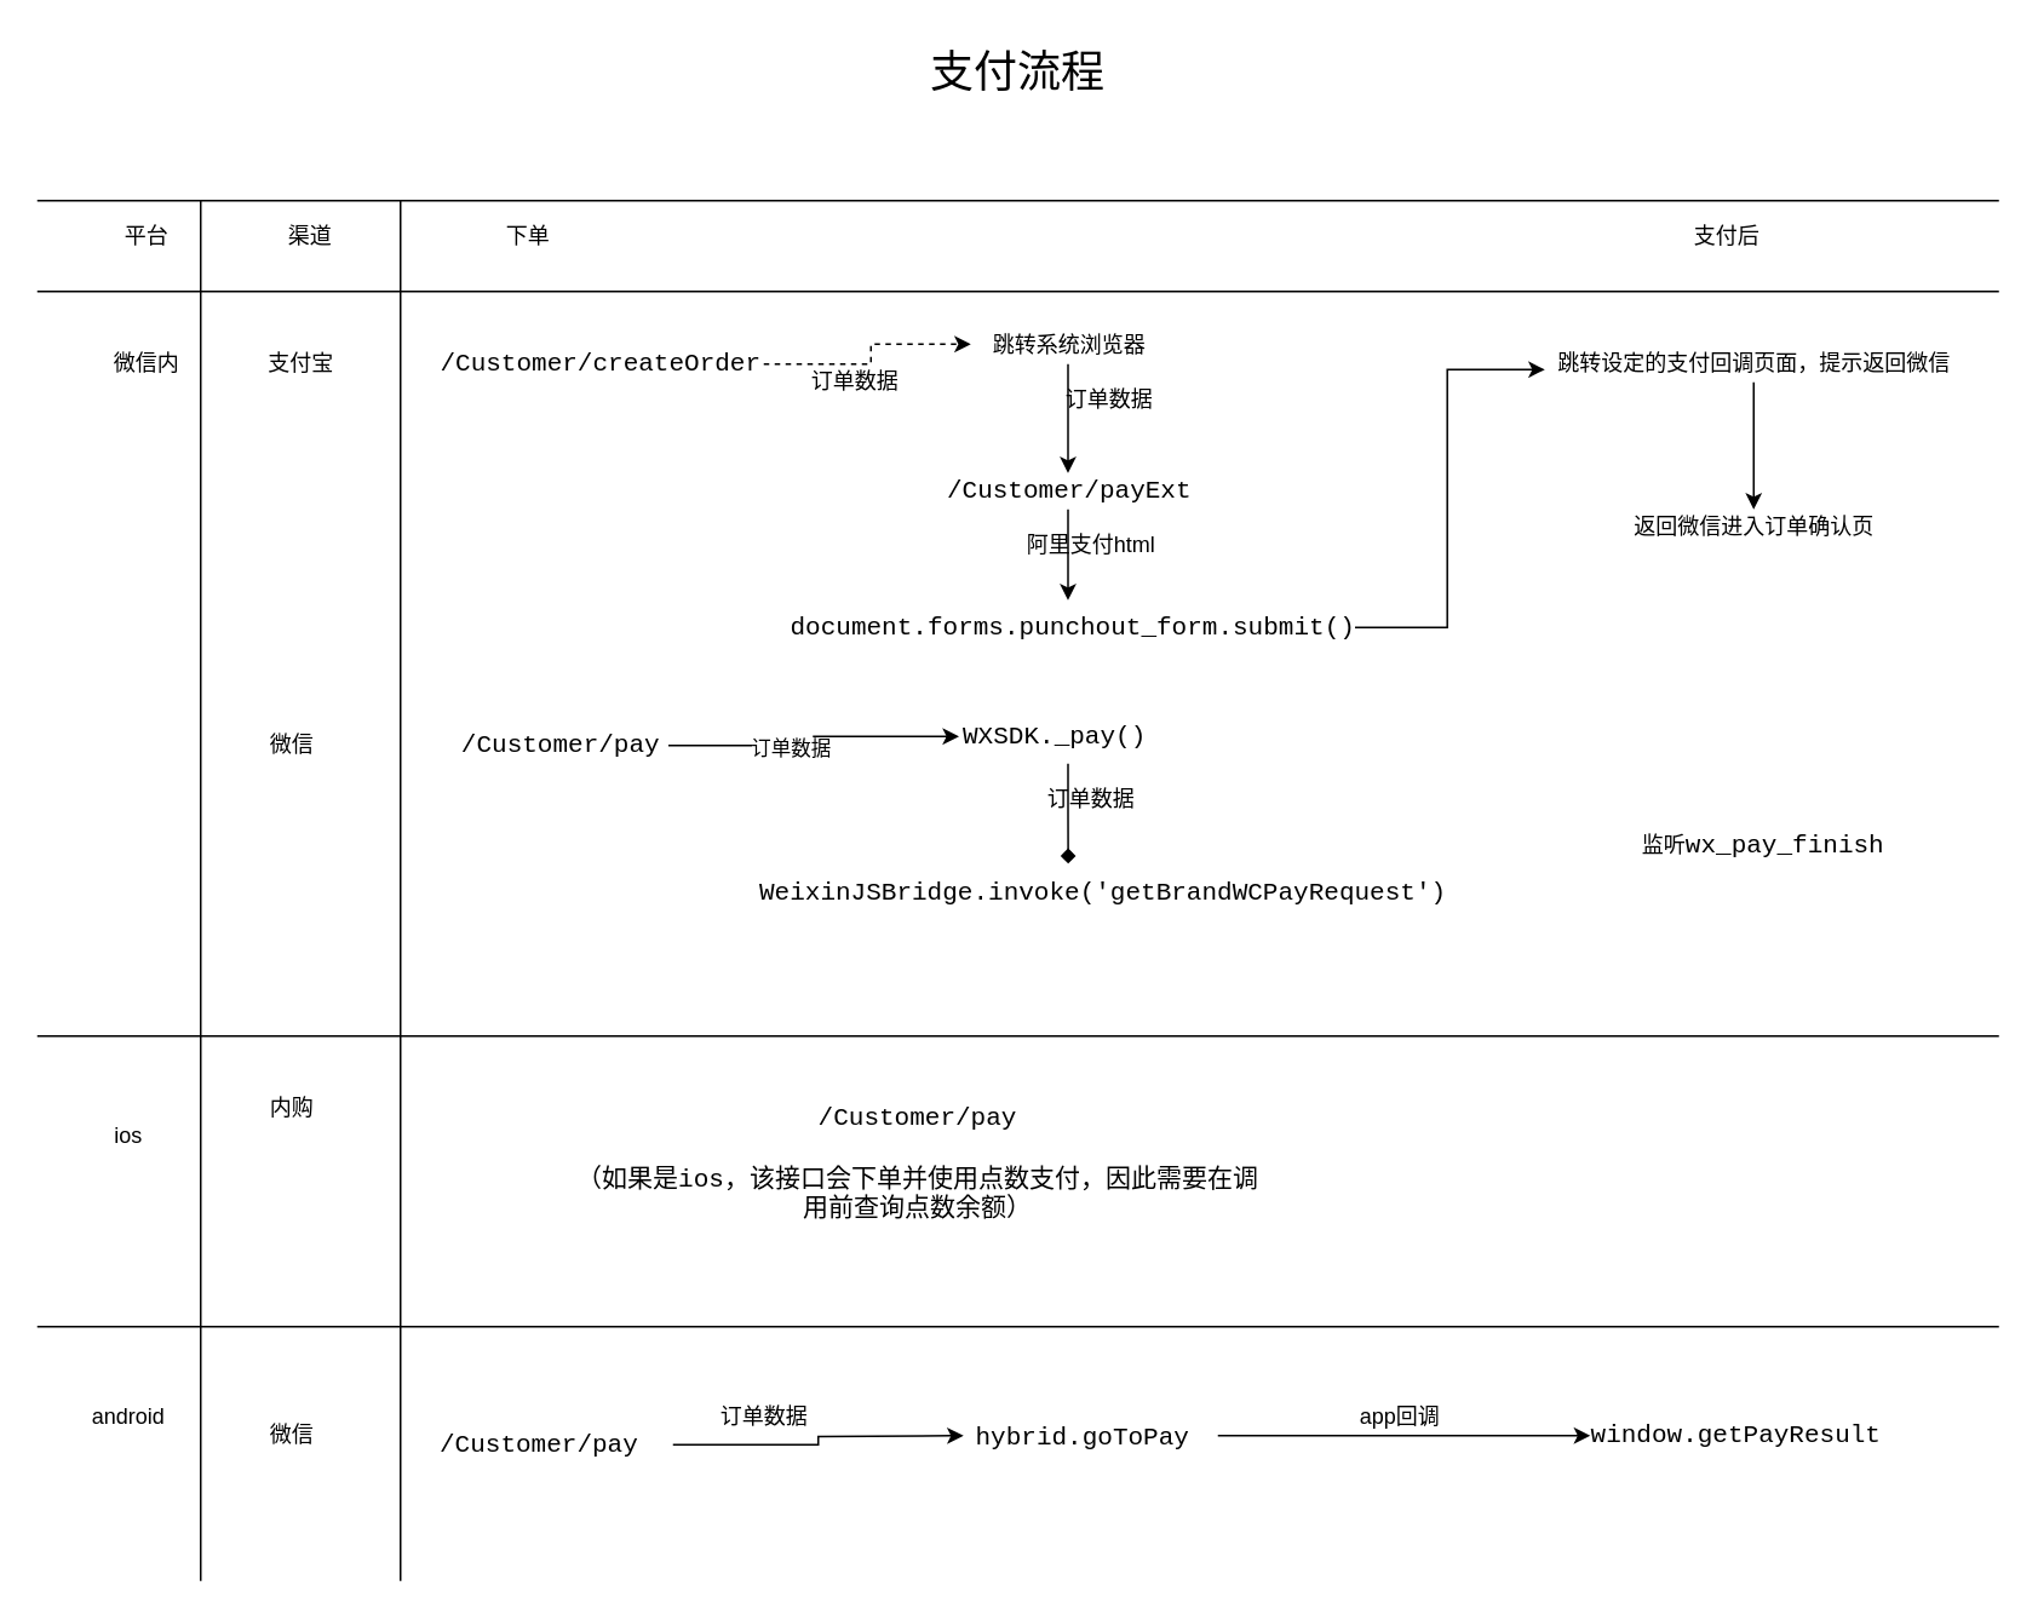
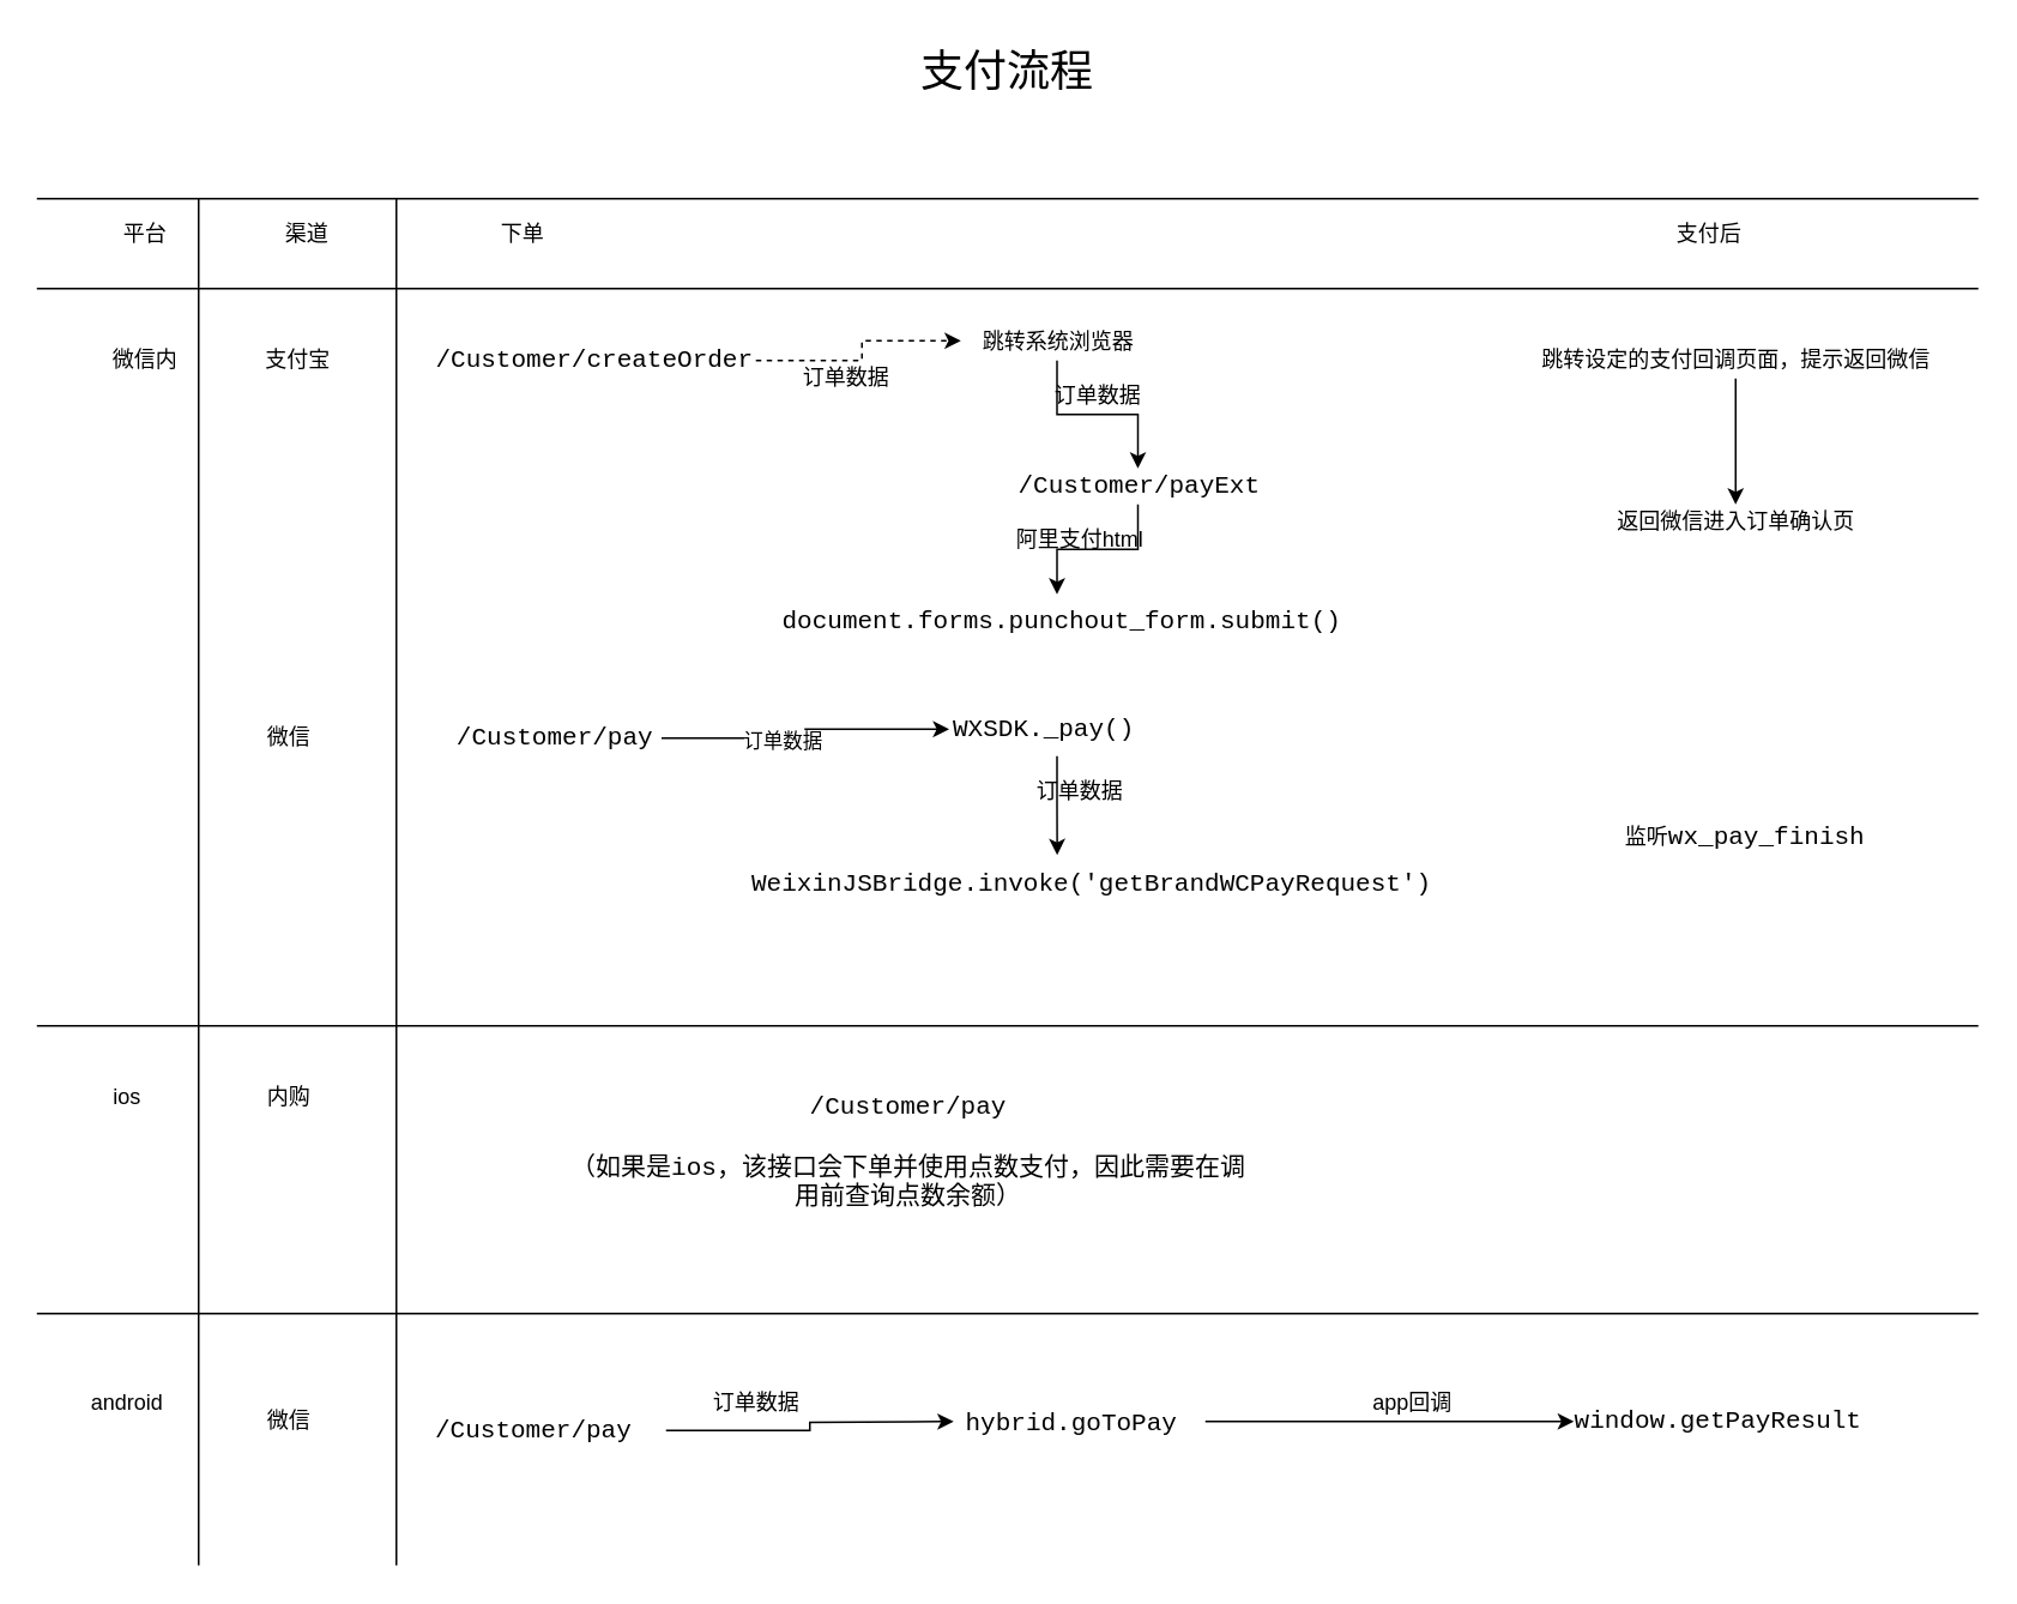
  <mxCell id="0" />
  <mxCell id="1" parent="0" />
  <mxCell id="2" value="&lt;font style=&quot;font-size: 24px&quot;&gt;&lt;font style=&quot;font-size: 24px&quot;&gt;支付&lt;/font&gt;流程&lt;/font&gt;" style="text;html=1;strokeColor=none;fillColor=none;align=center;verticalAlign=middle;whiteSpace=wrap;rounded=0;" vertex="1" parent="1"><mxGeometry x="230" y="20" width="660" height="40" as="geometry" /></mxCell>
  <mxCell id="3" value="微信内" style="text;html=1;align=center;verticalAlign=middle;resizable=0;points=[];autosize=1;" vertex="1" parent="1"><mxGeometry x="55" y="190" width="50" height="20" as="geometry" /></mxCell>
- <mxCell id="4" value="ios" style="text;html=1;align=center;verticalAlign=middle;resizable=0;points=[];autosize=1;" vertex="1" parent="1"><mxGeometry x="55" y="615" width="30" height="20" as="geometry" /></mxCell>
+ <mxCell id="4" value="ios" style="text;html=1;align=center;verticalAlign=middle;resizable=0;points=[];autosize=1;" vertex="1" parent="1"><mxGeometry x="55" y="600" width="30" height="20" as="geometry" /></mxCell>
  <mxCell id="5" value="支付宝" style="text;html=1;align=center;verticalAlign=middle;resizable=0;points=[];autosize=1;" vertex="1" parent="1"><mxGeometry x="140" y="190" width="50" height="20" as="geometry" /></mxCell>
  <mxCell id="6" value="微信" style="text;html=1;align=center;verticalAlign=middle;resizable=0;points=[];autosize=1;" vertex="1" parent="1"><mxGeometry x="140" y="400" width="40" height="20" as="geometry" /></mxCell>
  <mxCell id="7" value="下单" style="text;html=1;align=center;verticalAlign=middle;resizable=0;points=[];autosize=1;" vertex="1" parent="1"><mxGeometry x="270" y="120" width="40" height="20" as="geometry" /></mxCell>
  <mxCell id="8" style="edgeStyle=orthogonalEdgeStyle;rounded=0;orthogonalLoop=1;jettySize=auto;html=1;" edge="1" parent="1" source="10" target="17"><mxGeometry relative="1" as="geometry" /></mxCell>
  <mxCell id="9" value="订单数据" style="edgeLabel;html=1;align=center;verticalAlign=middle;resizable=0;points=[];" vertex="1" connectable="0" parent="8"><mxGeometry x="-0.206" y="-1" relative="1" as="geometry"><mxPoint x="1" as="offset" /></mxGeometry></mxCell>
  <mxCell id="10" value="&lt;div style=&quot;font-family: &amp;#34;consolas&amp;#34; , &amp;#34;courier new&amp;#34; , monospace ; font-size: 14px ; line-height: 19px&quot;&gt;&lt;span style=&quot;background-color: rgb(255 , 255 , 255)&quot;&gt;/Customer/pay&lt;/span&gt;&lt;/div&gt;" style="text;html=1;align=center;verticalAlign=middle;resizable=0;points=[];autosize=1;" vertex="1" parent="1"><mxGeometry x="247.5" y="400" width="120" height="20" as="geometry" /></mxCell>
  <mxCell id="11" value="&lt;div style=&quot;font-family: &amp;#34;consolas&amp;#34; , &amp;#34;courier new&amp;#34; , monospace ; font-weight: normal ; font-size: 14px ; line-height: 19px&quot;&gt;&lt;div style=&quot;font-family: &amp;#34;consolas&amp;#34; , &amp;#34;courier new&amp;#34; , monospace ; line-height: 19px&quot;&gt;WeixinJSBridge.invoke('getBrandWCPayRequest')&lt;br&gt;&lt;/div&gt;&lt;/div&gt;" style="text;whiteSpace=wrap;html=1;labelBackgroundColor=#ffffff;" vertex="1" parent="1"><mxGeometry x="416.25" y="475" width="342.5" height="20" as="geometry" /></mxCell>
  <mxCell id="12" style="edgeStyle=orthogonalEdgeStyle;rounded=0;orthogonalLoop=1;jettySize=auto;html=1;entryX=-0.035;entryY=0.45;entryDx=0;entryDy=0;entryPerimeter=0;dashed=1;" edge="1" parent="1" source="13" target="15"><mxGeometry relative="1" as="geometry"><Array as="points"><mxPoint x="479" y="200" /><mxPoint x="479" y="189" /></Array></mxGeometry></mxCell>
  <mxCell id="13" value="&lt;div style=&quot;font-family: &amp;#34;consolas&amp;#34; , &amp;#34;courier new&amp;#34; , monospace ; font-size: 14px ; line-height: 19px&quot;&gt;/Customer/createOrder&lt;/div&gt;" style="text;html=1;align=center;verticalAlign=middle;resizable=0;points=[];autosize=1;labelBackgroundColor=#ffffff;" vertex="1" parent="1"><mxGeometry x="240" y="190" width="180" height="20" as="geometry" /></mxCell>
  <mxCell id="14" value="" style="edgeStyle=orthogonalEdgeStyle;rounded=0;orthogonalLoop=1;jettySize=auto;html=1;" edge="1" parent="1" source="15" target="21"><mxGeometry relative="1" as="geometry" /></mxCell>
  <mxCell id="15" value="跳转系统浏览器" style="text;html=1;align=center;verticalAlign=middle;resizable=0;points=[];autosize=1;labelBackgroundColor=#FFFFFF;" vertex="1" parent="1"><mxGeometry x="537.5" y="180" width="100" height="20" as="geometry" /></mxCell>
- <mxCell id="16" value="" style="edgeStyle=orthogonalEdgeStyle;rounded=0;orthogonalLoop=1;jettySize=auto;html=1;endArrow=diamond;" edge="1" parent="1" source="17" target="11"><mxGeometry relative="1" as="geometry" /></mxCell>
+ <mxCell id="16" value="" style="edgeStyle=orthogonalEdgeStyle;rounded=0;orthogonalLoop=1;jettySize=auto;html=1;" edge="1" parent="1" source="17" target="11"><mxGeometry relative="1" as="geometry" /></mxCell>
  <mxCell id="17" value="&lt;span style=&quot;font-family: &amp;#34;consolas&amp;#34; , &amp;#34;courier new&amp;#34; , monospace ; font-size: 14px ; font-style: normal ; font-weight: 400 ; letter-spacing: normal ; text-align: left ; text-indent: 0px ; text-transform: none ; word-spacing: 0px ; background-color: rgb(255 , 255 , 255)&quot;&gt;WXSDK&lt;/span&gt;&lt;span style=&quot;font-family: &amp;#34;consolas&amp;#34; , &amp;#34;courier new&amp;#34; , monospace ; font-size: 14px ; font-style: normal ; font-weight: 400 ; letter-spacing: normal ; text-align: left ; text-indent: 0px ; text-transform: none ; word-spacing: 0px ; background-color: rgb(255 , 255 , 255)&quot;&gt;.&lt;/span&gt;&lt;span style=&quot;font-family: &amp;#34;consolas&amp;#34; , &amp;#34;courier new&amp;#34; , monospace ; font-size: 14px ; font-style: normal ; font-weight: 400 ; letter-spacing: normal ; text-align: left ; text-indent: 0px ; text-transform: none ; word-spacing: 0px ; background-color: rgb(255 , 255 , 255)&quot;&gt;_pay&lt;/span&gt;&lt;span style=&quot;font-family: &amp;#34;consolas&amp;#34; , &amp;#34;courier new&amp;#34; , monospace ; font-size: 14px ; font-style: normal ; font-weight: 400 ; letter-spacing: normal ; text-align: left ; text-indent: 0px ; text-transform: none ; word-spacing: 0px ; background-color: rgb(255 , 255 , 255)&quot;&gt;()&lt;br&gt;&lt;/span&gt;" style="text;whiteSpace=wrap;html=1;" vertex="1" parent="1"><mxGeometry x="527.5" y="390" width="120" height="30" as="geometry" /></mxCell>
- <mxCell id="18" style="edgeStyle=orthogonalEdgeStyle;rounded=0;orthogonalLoop=1;jettySize=auto;html=1;entryX=0;entryY=0.65;entryDx=0;entryDy=0;entryPerimeter=0;" edge="1" parent="1" source="19" target="29"><mxGeometry relative="1" as="geometry" /></mxCell>
  <mxCell id="19" value="&lt;span style=&quot;font-family: &amp;#34;consolas&amp;#34; , &amp;#34;courier new&amp;#34; , monospace ; font-size: 14px ; font-style: normal ; font-weight: 400 ; letter-spacing: normal ; text-align: center ; text-indent: 0px ; text-transform: none ; word-spacing: 0px ; background-color: rgb(255 , 255 , 255)&quot;&gt;document&lt;/span&gt;&lt;span style=&quot;font-family: &amp;#34;consolas&amp;#34; , &amp;#34;courier new&amp;#34; , monospace ; font-size: 14px ; font-style: normal ; font-weight: 400 ; letter-spacing: normal ; text-align: center ; text-indent: 0px ; text-transform: none ; word-spacing: 0px ; background-color: rgb(255 , 255 , 255) ; display: inline ; float: none&quot;&gt;.&lt;/span&gt;&lt;span style=&quot;font-family: &amp;#34;consolas&amp;#34; , &amp;#34;courier new&amp;#34; , monospace ; font-size: 14px ; font-style: normal ; font-weight: 400 ; letter-spacing: normal ; text-align: center ; text-indent: 0px ; text-transform: none ; word-spacing: 0px ; background-color: rgb(255 , 255 , 255)&quot;&gt;forms&lt;/span&gt;&lt;span style=&quot;font-family: &amp;#34;consolas&amp;#34; , &amp;#34;courier new&amp;#34; , monospace ; font-size: 14px ; font-style: normal ; font-weight: 400 ; letter-spacing: normal ; text-align: center ; text-indent: 0px ; text-transform: none ; word-spacing: 0px ; background-color: rgb(255 , 255 , 255) ; display: inline ; float: none&quot;&gt;.&lt;/span&gt;&lt;span style=&quot;font-family: &amp;#34;consolas&amp;#34; , &amp;#34;courier new&amp;#34; , monospace ; font-size: 14px ; font-style: normal ; font-weight: 400 ; letter-spacing: normal ; text-align: center ; text-indent: 0px ; text-transform: none ; word-spacing: 0px ; background-color: rgb(255 , 255 , 255)&quot;&gt;punchout_form&lt;/span&gt;&lt;span style=&quot;font-family: &amp;#34;consolas&amp;#34; , &amp;#34;courier new&amp;#34; , monospace ; font-size: 14px ; font-style: normal ; font-weight: 400 ; letter-spacing: normal ; text-align: center ; text-indent: 0px ; text-transform: none ; word-spacing: 0px ; background-color: rgb(255 , 255 , 255) ; display: inline ; float: none&quot;&gt;.&lt;/span&gt;&lt;span style=&quot;font-family: &amp;#34;consolas&amp;#34; , &amp;#34;courier new&amp;#34; , monospace ; font-size: 14px ; font-style: normal ; font-weight: 400 ; letter-spacing: normal ; text-align: center ; text-indent: 0px ; text-transform: none ; word-spacing: 0px ; background-color: rgb(255 , 255 , 255)&quot;&gt;submit&lt;/span&gt;&lt;span style=&quot;font-family: &amp;#34;consolas&amp;#34; , &amp;#34;courier new&amp;#34; , monospace ; font-size: 14px ; font-style: normal ; font-weight: 400 ; letter-spacing: normal ; text-align: center ; text-indent: 0px ; text-transform: none ; word-spacing: 0px ; background-color: rgb(255 , 255 , 255) ; display: inline ; float: none&quot;&gt;()&lt;/span&gt;" style="text;whiteSpace=wrap;html=1;" vertex="1" parent="1"><mxGeometry x="432.5" y="330" width="310" height="30" as="geometry" /></mxCell>
  <mxCell id="20" value="" style="edgeStyle=orthogonalEdgeStyle;rounded=0;orthogonalLoop=1;jettySize=auto;html=1;" edge="1" parent="1" source="21" target="19"><mxGeometry relative="1" as="geometry" /></mxCell>
- <mxCell id="21" value="&lt;div style=&quot;font-family: &amp;#34;consolas&amp;#34; , &amp;#34;courier new&amp;#34; , monospace ; font-size: 14px ; line-height: 19px&quot;&gt;/Customer/payExt&lt;/div&gt;" style="text;html=1;align=center;verticalAlign=middle;resizable=0;points=[];autosize=1;" vertex="1" parent="1"><mxGeometry x="517.5" y="260" width="140" height="20" as="geometry" /></mxCell>
+ <mxCell id="21" value="&lt;div style=&quot;font-family: &amp;#34;consolas&amp;#34; , &amp;#34;courier new&amp;#34; , monospace ; font-size: 14px ; line-height: 19px&quot;&gt;/Customer/payExt&lt;/div&gt;" style="text;html=1;align=center;verticalAlign=middle;resizable=0;points=[];autosize=1;" vertex="1" parent="1"><mxGeometry x="562.5" y="260" width="140" height="20" as="geometry" /></mxCell>
  <mxCell id="22" value="android" style="text;html=1;align=center;verticalAlign=middle;resizable=0;points=[];autosize=1;" vertex="1" parent="1"><mxGeometry x="40" y="770" width="60" height="20" as="geometry" /></mxCell>
  <mxCell id="23" value="订单数据" style="text;html=1;align=center;verticalAlign=middle;resizable=0;points=[];autosize=1;" vertex="1" parent="1"><mxGeometry x="570" y="430" width="60" height="20" as="geometry" /></mxCell>
  <mxCell id="24" value="支付后" style="text;html=1;align=center;verticalAlign=middle;resizable=0;points=[];autosize=1;" vertex="1" parent="1"><mxGeometry x="925" y="120" width="50" height="20" as="geometry" /></mxCell>
  <mxCell id="25" value="订单数据" style="text;html=1;align=center;verticalAlign=middle;resizable=0;points=[];autosize=1;" vertex="1" parent="1"><mxGeometry x="580" y="210" width="60" height="20" as="geometry" /></mxCell>
  <mxCell id="26" value="订单数据" style="text;html=1;align=center;verticalAlign=middle;resizable=0;points=[];autosize=1;" vertex="1" parent="1"><mxGeometry x="440" y="200" width="60" height="20" as="geometry" /></mxCell>
  <mxCell id="27" value="阿里支付html" style="text;html=1;align=center;verticalAlign=middle;resizable=0;points=[];autosize=1;" vertex="1" parent="1"><mxGeometry x="555" y="290" width="90" height="20" as="geometry" /></mxCell>
  <mxCell id="28" value="" style="edgeStyle=orthogonalEdgeStyle;rounded=0;orthogonalLoop=1;jettySize=auto;html=1;" edge="1" parent="1" source="29" target="30"><mxGeometry relative="1" as="geometry" /></mxCell>
  <mxCell id="29" value="跳转设定的支付回调页面，提示返回微信" style="text;html=1;align=center;verticalAlign=middle;resizable=0;points=[];autosize=1;" vertex="1" parent="1"><mxGeometry x="850" y="190" width="230" height="20" as="geometry" /></mxCell>
  <mxCell id="30" value="返回微信进入订单确认页" style="text;html=1;align=center;verticalAlign=middle;resizable=0;points=[];autosize=1;" vertex="1" parent="1"><mxGeometry x="890" y="280" width="150" height="20" as="geometry" /></mxCell>
  <mxCell id="31" value="监听&lt;span style=&quot;font-family: &amp;#34;consolas&amp;#34; , &amp;#34;courier new&amp;#34; , monospace ; font-size: 14px&quot;&gt;wx_pay_finish&lt;/span&gt;" style="text;html=1;align=center;verticalAlign=middle;resizable=0;points=[];autosize=1;labelBackgroundColor=#ffffff;" vertex="1" parent="1"><mxGeometry x="900" y="455" width="140" height="20" as="geometry" /></mxCell>
  <mxCell id="32" value="内购" style="text;html=1;align=center;verticalAlign=middle;resizable=0;points=[];autosize=1;" vertex="1" parent="1"><mxGeometry x="140" y="600" width="40" height="20" as="geometry" /></mxCell>
  <mxCell id="33" value="微信" style="text;html=1;align=center;verticalAlign=middle;resizable=0;points=[];autosize=1;" vertex="1" parent="1"><mxGeometry x="140" y="780" width="40" height="20" as="geometry" /></mxCell>
  <mxCell id="34" style="edgeStyle=orthogonalEdgeStyle;rounded=0;orthogonalLoop=1;jettySize=auto;html=1;" edge="1" parent="1" source="35"><mxGeometry relative="1" as="geometry"><mxPoint x="530" y="790" as="targetPoint" /></mxGeometry></mxCell>
  <mxCell id="35" value="&lt;span style=&quot;font-family: &amp;#34;consolas&amp;#34; , &amp;#34;courier new&amp;#34; , monospace ; font-size: 14px ; font-style: normal ; font-weight: 400 ; letter-spacing: normal ; text-align: center ; text-indent: 0px ; text-transform: none ; word-spacing: 0px ; background-color: rgb(255 , 255 , 255) ; display: inline ; float: none&quot;&gt;/Customer/pay&lt;/span&gt;" style="text;whiteSpace=wrap;html=1;" vertex="1" parent="1"><mxGeometry x="240" y="780" width="130" height="30" as="geometry" /></mxCell>
  <mxCell id="36" style="edgeStyle=orthogonalEdgeStyle;rounded=0;orthogonalLoop=1;jettySize=auto;html=1;" edge="1" parent="1" source="37" target="39"><mxGeometry relative="1" as="geometry" /></mxCell>
  <mxCell id="37" value="&lt;div style=&quot;font-family: &amp;#34;consolas&amp;#34; , &amp;#34;courier new&amp;#34; , monospace ; font-weight: normal ; font-size: 14px ; line-height: 19px&quot;&gt;&lt;div&gt;hybrid.goToPay&lt;/div&gt;&lt;/div&gt;" style="text;whiteSpace=wrap;html=1;labelBackgroundColor=#ffffff;" vertex="1" parent="1"><mxGeometry x="535" y="775" width="135" height="30" as="geometry" /></mxCell>
  <mxCell id="38" value="订单数据" style="text;html=1;align=center;verticalAlign=middle;resizable=0;points=[];autosize=1;" vertex="1" parent="1"><mxGeometry x="390" y="770" width="60" height="20" as="geometry" /></mxCell>
  <mxCell id="39" value="&lt;div style=&quot;font-family: &amp;#34;consolas&amp;#34; , &amp;#34;courier new&amp;#34; , monospace ; font-size: 14px ; line-height: 19px&quot;&gt;window.getPayResult&lt;/div&gt;" style="text;html=1;align=center;verticalAlign=middle;resizable=0;points=[];autosize=1;labelBackgroundColor=#ffffff;" vertex="1" parent="1"><mxGeometry x="875" y="780" width="160" height="20" as="geometry" /></mxCell>
- <mxCell id="40" value="app回调" style="text;html=1;align=center;verticalAlign=middle;resizable=0;points=[];autosize=1;" vertex="1" parent="1"><mxGeometry x="740" y="770" width="60" height="20" as="geometry" /></mxCell>
+ <mxCell id="40" value="app回调" style="text;html=1;align=center;verticalAlign=middle;resizable=0;points=[];autosize=1;" vertex="1" parent="1"><mxGeometry x="755" y="770" width="60" height="20" as="geometry" /></mxCell>
  <mxCell id="41" value="&lt;span style=&quot;font-family: &amp;#34;consolas&amp;#34; , &amp;#34;courier new&amp;#34; , monospace ; font-size: 14px ; font-style: normal ; font-weight: 400 ; letter-spacing: normal ; text-indent: 0px ; text-transform: none ; word-spacing: 0px ; background-color: rgb(255 , 255 , 255) ; display: inline ; float: none&quot;&gt;/Customer/pay&lt;br&gt;&lt;br&gt;（如果是ios，该接口会下单并使用点数支付，因此需要在调用前查询点数余额）&lt;/span&gt;" style="text;whiteSpace=wrap;html=1;align=center;" vertex="1" parent="1"><mxGeometry x="310" y="600" width="390" height="30" as="geometry" /></mxCell>
  <mxCell id="42" value="平台" style="text;html=1;align=center;verticalAlign=middle;resizable=0;points=[];autosize=1;" vertex="1" parent="1"><mxGeometry x="60" y="120" width="40" height="20" as="geometry" /></mxCell>
  <mxCell id="43" value="渠道" style="text;html=1;align=center;verticalAlign=middle;resizable=0;points=[];autosize=1;" vertex="1" parent="1"><mxGeometry x="150" y="120" width="40" height="20" as="geometry" /></mxCell>
  <mxCell id="44" value="" style="endArrow=none;html=1;" edge="1" parent="1"><mxGeometry width="50" height="50" relative="1" as="geometry"><mxPoint x="20" y="110" as="sourcePoint" /><mxPoint x="1100" y="110" as="targetPoint" /></mxGeometry></mxCell>
  <mxCell id="45" value="" style="endArrow=none;html=1;" edge="1" parent="1"><mxGeometry width="50" height="50" relative="1" as="geometry"><mxPoint x="20" y="160" as="sourcePoint" /><mxPoint x="1100" y="160" as="targetPoint" /></mxGeometry></mxCell>
  <mxCell id="46" value="" style="endArrow=none;html=1;" edge="1" parent="1"><mxGeometry width="50" height="50" relative="1" as="geometry"><mxPoint x="110" y="110" as="sourcePoint" /><mxPoint x="110" y="870" as="targetPoint" /></mxGeometry></mxCell>
  <mxCell id="47" value="" style="endArrow=none;html=1;" edge="1" parent="1"><mxGeometry width="50" height="50" relative="1" as="geometry"><mxPoint x="220" y="110" as="sourcePoint" /><mxPoint x="220" y="870" as="targetPoint" /></mxGeometry></mxCell>
  <mxCell id="48" value="" style="endArrow=none;html=1;" edge="1" parent="1"><mxGeometry width="50" height="50" relative="1" as="geometry"><mxPoint x="20" y="570" as="sourcePoint" /><mxPoint x="1100" y="570" as="targetPoint" /></mxGeometry></mxCell>
  <mxCell id="49" value="" style="endArrow=none;html=1;" edge="1" parent="1"><mxGeometry width="50" height="50" relative="1" as="geometry"><mxPoint x="20" y="730" as="sourcePoint" /><mxPoint x="1100" y="730" as="targetPoint" /></mxGeometry></mxCell>
